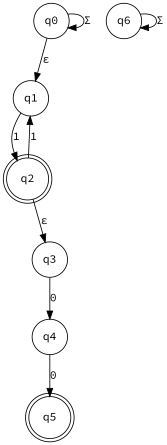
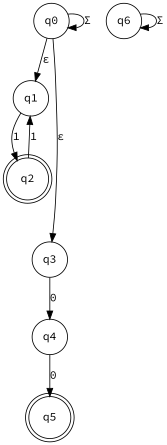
  graph {
    fontname="Source Code Pro"
    fontsize=20
    node [fontname="Source Code Pro" shape=circle]
    edge [dir=forward fontname="Source Code Pro"]
    q0
    q1
    q3
    q2 [peripheries=2]
    q4
    q5 [peripheries=2]
    q6
    q0 -- q0 [label=<&Sigma;>]
    q0 -- q1 [label=<&epsilon;>]
-   q2 -- q3 [label=<&epsilon;>]
+   q0 -- q3 [label=<&epsilon;>]
    q1 -- q2 [label=1]
    q3 -- q4 [label=0]
    q2 -- q1 [label=1]
    q4 -- q5 [label=0]
    q6 -- q6 [label=<&Sigma;>]
  }
